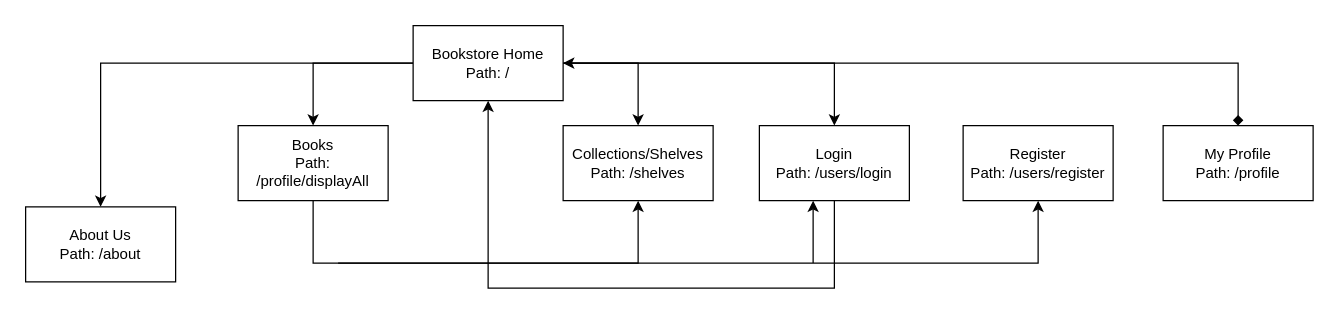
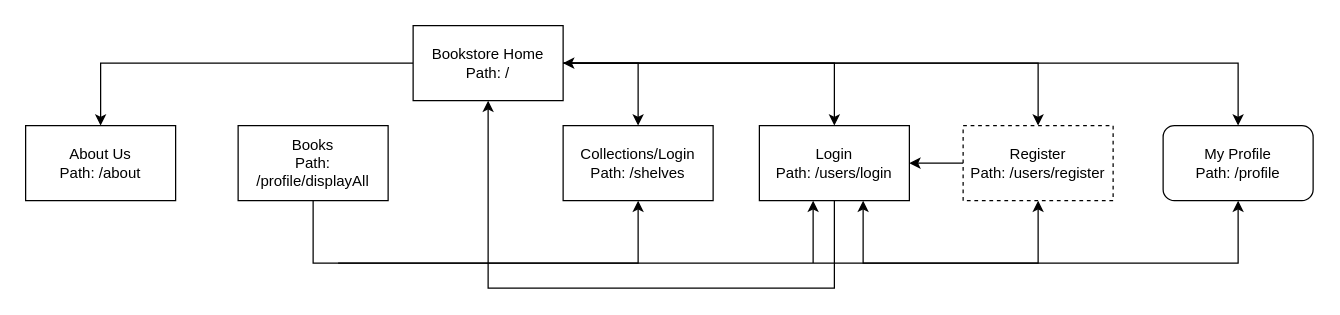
  <mxCell id="0" />
  <mxCell id="1" parent="0" />
  <mxCell id="2" value="" style="edgeStyle=orthogonalEdgeStyle;rounded=0;orthogonalLoop=1;jettySize=auto;html=1;" parent="1" source="8" target="19" edge="1"><mxGeometry relative="1" as="geometry" /></mxCell>
- <mxCell id="3" value="" style="edgeStyle=orthogonalEdgeStyle;rounded=0;orthogonalLoop=1;jettySize=auto;html=1;" parent="1" source="8" target="18" edge="1"><mxGeometry relative="1" as="geometry" /></mxCell>
  <mxCell id="4" value="" style="edgeStyle=orthogonalEdgeStyle;rounded=0;orthogonalLoop=1;jettySize=auto;html=1;" parent="1" source="8" target="13" edge="1"><mxGeometry relative="1" as="geometry"><Array as="points"><mxPoint x="667" y="50" /></Array></mxGeometry></mxCell>
  <mxCell id="5" value="" style="edgeStyle=orthogonalEdgeStyle;rounded=0;orthogonalLoop=1;jettySize=auto;html=1;entryX=0.5;entryY=0;entryDx=0;entryDy=0;" parent="1" source="8" target="10" edge="1"><mxGeometry relative="1" as="geometry"><mxPoint x="390" y="160" as="targetPoint" /><Array as="points"><mxPoint x="510" y="50" /></Array></mxGeometry></mxCell>
- <mxCell id="6" value="" style="edgeStyle=orthogonalEdgeStyle;rounded=0;orthogonalLoop=1;jettySize=auto;html=1;startArrow=classic;startFill=1;endArrow=diamond;" parent="1" source="8" target="9" edge="1"><mxGeometry relative="1" as="geometry" /></mxCell>
+ <mxCell id="6" value="" style="edgeStyle=orthogonalEdgeStyle;rounded=0;orthogonalLoop=1;jettySize=auto;html=1;startArrow=classic;startFill=1;" parent="1" source="8" target="9" edge="1"><mxGeometry relative="1" as="geometry" /></mxCell>
+ <mxCell id="7" value="" style="edgeStyle=orthogonalEdgeStyle;rounded=0;orthogonalLoop=1;jettySize=auto;html=1;entryX=0.5;entryY=0;entryDx=0;entryDy=0;" edge="1" parent="1" source="8" target="16"><mxGeometry relative="1" as="geometry"><mxPoint x="530" y="50" as="targetPoint" /></mxGeometry></mxCell>
  <mxCell id="8" value="Bookstore Home&lt;br&gt;Path: /" style="rounded=0;whiteSpace=wrap;html=1;" parent="1" vertex="1"><mxGeometry x="330" y="20" width="120" height="60" as="geometry" /></mxCell>
- <mxCell id="9" value="My Profile&lt;br&gt;Path: /profile" style="rounded=0;whiteSpace=wrap;html=1;" parent="1" vertex="1"><mxGeometry x="930" y="100" width="120" height="60" as="geometry" /></mxCell>
- <mxCell id="10" value="Collections/Shelves&lt;br&gt;Path: /shelves" style="rounded=0;whiteSpace=wrap;html=1;" parent="1" vertex="1"><mxGeometry x="450" y="100" width="120" height="60" as="geometry" /></mxCell>
+ <mxCell id="9" value="My Profile&lt;br&gt;Path: /profile" style="whiteSpace=wrap;html=1;rounded=1;" parent="1" vertex="1"><mxGeometry x="930" y="100" width="120" height="60" as="geometry" /></mxCell>
+ <mxCell id="10" value="Collections/Login&lt;br&gt;Path: /shelves" style="rounded=0;whiteSpace=wrap;html=1;" parent="1" vertex="1"><mxGeometry x="450" y="100" width="120" height="60" as="geometry" /></mxCell>
  <mxCell id="11" value="" style="edgeStyle=orthogonalEdgeStyle;rounded=0;orthogonalLoop=1;jettySize=auto;html=1;entryX=0.5;entryY=1;entryDx=0;entryDy=0;" parent="1" source="13" target="8" edge="1"><mxGeometry relative="1" as="geometry"><mxPoint x="110" y="160" as="targetPoint" /><Array as="points"><mxPoint x="667" y="230" /><mxPoint x="390" y="230" /></Array></mxGeometry></mxCell>
+ <mxCell id="12" value="" style="edgeStyle=orthogonalEdgeStyle;rounded=0;orthogonalLoop=1;jettySize=auto;html=1;startArrow=classic;startFill=1;entryX=0.5;entryY=1;entryDx=0;entryDy=0;" parent="1" source="13" target="9" edge="1"><mxGeometry relative="1" as="geometry"><Array as="points"><mxPoint x="690" y="210" /><mxPoint x="990" y="210" /></Array></mxGeometry></mxCell>
  <mxCell id="13" value="Login&lt;br&gt;Path: /users/login" style="rounded=0;whiteSpace=wrap;html=1;" parent="1" vertex="1"><mxGeometry x="607" y="100" width="120" height="60" as="geometry" /></mxCell>
  <mxCell id="14" value="" style="edgeStyle=orthogonalEdgeStyle;rounded=0;orthogonalLoop=1;jettySize=auto;html=1;startArrow=classic;startFill=1;" parent="1" source="16" edge="1"><mxGeometry relative="1" as="geometry"><mxPoint x="650" y="160" as="targetPoint" /><Array as="points"><mxPoint x="270" y="210" /><mxPoint x="650" y="210" /><mxPoint x="650" y="160" /></Array></mxGeometry></mxCell>
- <mxCell id="16" value="Register&lt;br&gt;Path: /users/register" style="rounded=0;whiteSpace=wrap;html=1;" parent="1" vertex="1"><mxGeometry x="770" y="100" width="120" height="60" as="geometry" /></mxCell>
+ <mxCell id="15" value="" style="edgeStyle=orthogonalEdgeStyle;rounded=0;orthogonalLoop=1;jettySize=auto;html=1;" edge="1" parent="1" source="16" target="13"><mxGeometry relative="1" as="geometry" /></mxCell>
+ <mxCell id="16" value="Register&lt;br&gt;Path: /users/register" style="rounded=0;whiteSpace=wrap;html=1;dashed=1;" parent="1" vertex="1"><mxGeometry x="770" y="100" width="120" height="60" as="geometry" /></mxCell>
  <mxCell id="17" value="" style="edgeStyle=orthogonalEdgeStyle;rounded=0;orthogonalLoop=1;jettySize=auto;html=1;entryX=0.5;entryY=1;entryDx=0;entryDy=0;" parent="1" source="18" target="10" edge="1"><mxGeometry relative="1" as="geometry"><mxPoint x="110" y="240" as="targetPoint" /><Array as="points"><mxPoint x="250" y="210" /><mxPoint x="510" y="210" /></Array></mxGeometry></mxCell>
  <mxCell id="18" value="Books&lt;br&gt;Path: /profile/displayAll" style="rounded=0;whiteSpace=wrap;html=1;" parent="1" vertex="1"><mxGeometry x="190" y="100" width="120" height="60" as="geometry" /></mxCell>
- <mxCell id="19" value="About Us&lt;br&gt;Path: /about" style="rounded=0;whiteSpace=wrap;html=1;" parent="1" vertex="1"><mxGeometry x="20" y="165" width="120" height="60" as="geometry" /></mxCell>
+ <mxCell id="19" value="About Us&lt;br&gt;Path: /about" style="rounded=0;whiteSpace=wrap;html=1;" parent="1" vertex="1"><mxGeometry x="20" y="100" width="120" height="60" as="geometry" /></mxCell>
